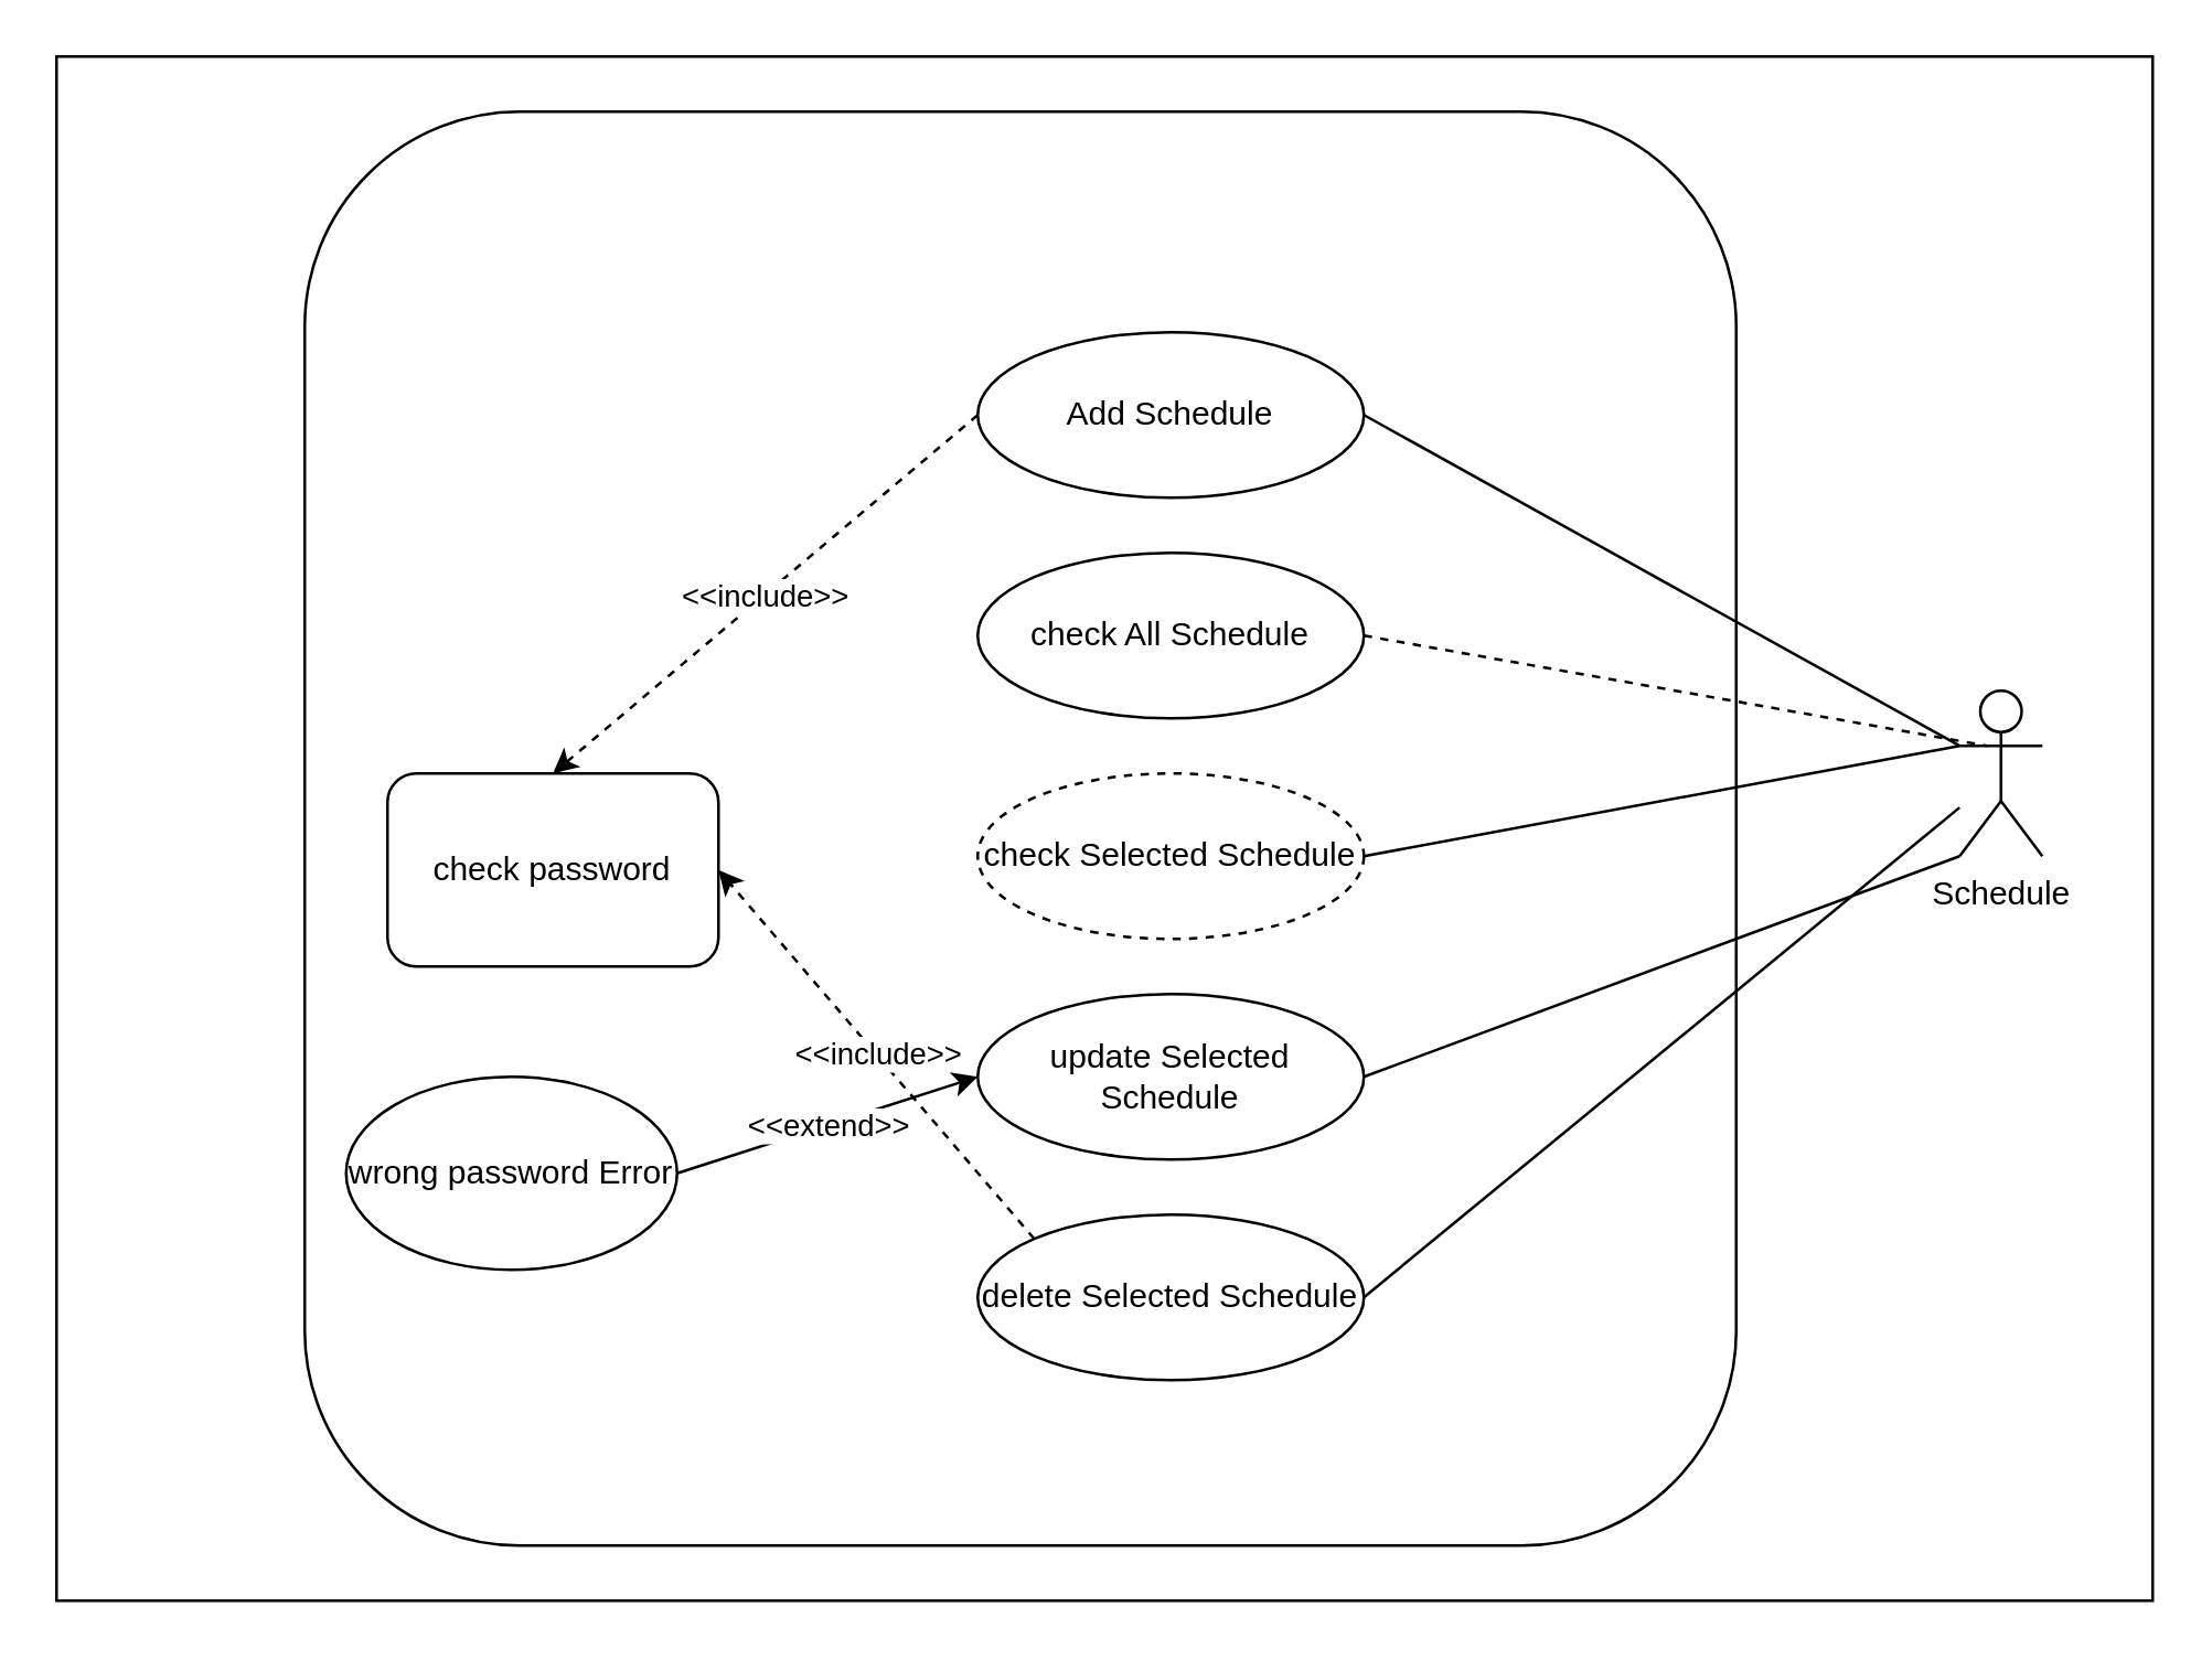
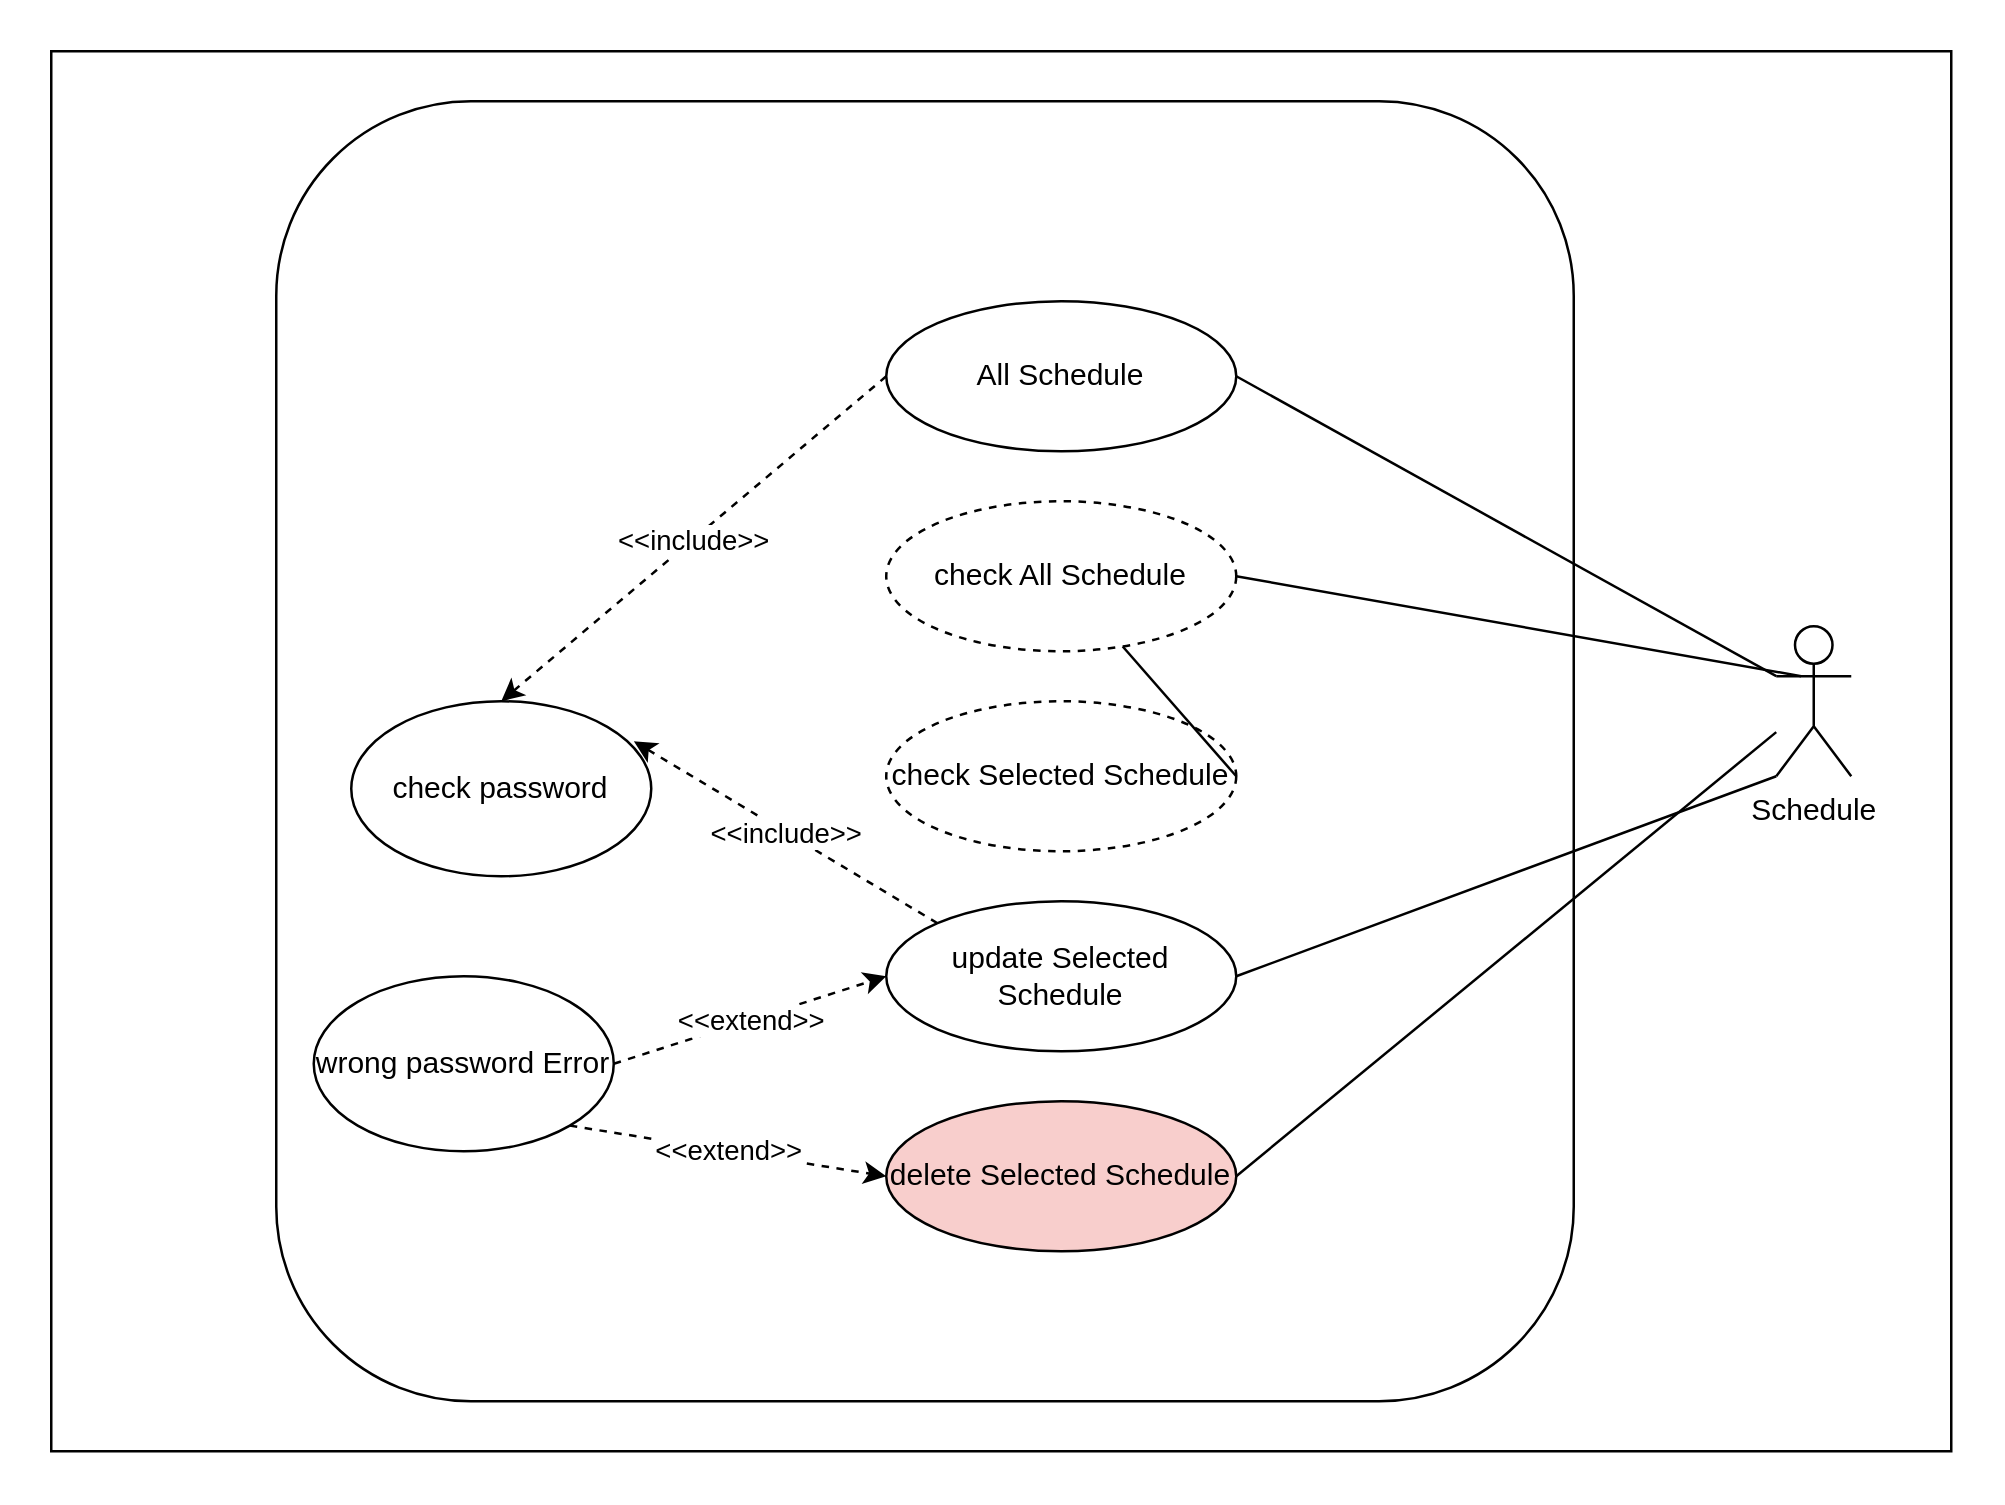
  <mxCell id="0" />
  <mxCell id="1" parent="0" />
  <mxCell id="2" value="" style="rounded=0;whiteSpace=wrap;html=1;" parent="1" vertex="1"><mxGeometry x="20" y="20" width="760" height="560" as="geometry" /></mxCell>
  <mxCell id="3" value="" style="rounded=1;whiteSpace=wrap;html=1;" parent="1" vertex="1"><mxGeometry x="110" y="40" width="519" height="520" as="geometry" /></mxCell>
- <mxCell id="4" value="check All Schedule" style="ellipse;whiteSpace=wrap;html=1;" parent="1" vertex="1"><mxGeometry x="354" y="200" width="140" height="60" as="geometry" /></mxCell>
+ <mxCell id="4" value="check All Schedule" style="ellipse;whiteSpace=wrap;html=1;dashed=1;" parent="1" vertex="1"><mxGeometry x="354" y="200" width="140" height="60" as="geometry" /></mxCell>
  <mxCell id="5" value="check Selected Schedule" style="ellipse;whiteSpace=wrap;html=1;dashed=1;" parent="1" vertex="1"><mxGeometry x="354" y="280" width="140" height="60" as="geometry" /></mxCell>
  <mxCell id="6" value="update Selected Schedule" style="ellipse;whiteSpace=wrap;html=1;" parent="1" vertex="1"><mxGeometry x="354" y="360" width="140" height="60" as="geometry" /></mxCell>
- <mxCell id="7" value="Add Schedule" style="ellipse;whiteSpace=wrap;html=1;" parent="1" vertex="1"><mxGeometry x="354" y="120" width="140" height="60" as="geometry" /></mxCell>
- <mxCell id="8" value="delete Selected Schedule" style="ellipse;whiteSpace=wrap;html=1;" parent="1" vertex="1"><mxGeometry x="354" y="440" width="140" height="60" as="geometry" /></mxCell>
+ <mxCell id="7" value="All Schedule" style="ellipse;whiteSpace=wrap;html=1;" parent="1" vertex="1"><mxGeometry x="354" y="120" width="140" height="60" as="geometry" /></mxCell>
+ <mxCell id="8" value="delete Selected Schedule" style="ellipse;whiteSpace=wrap;html=1;fillColor=#f8cecc;" parent="1" vertex="1"><mxGeometry x="354" y="440" width="140" height="60" as="geometry" /></mxCell>
  <mxCell id="9" value="Schedule" style="shape=umlActor;verticalLabelPosition=bottom;verticalAlign=top;html=1;outlineConnect=0;" parent="1" vertex="1"><mxGeometry x="710" y="250" width="30" height="60" as="geometry" /></mxCell>
  <mxCell id="10" value="" style="endArrow=none;html=1;rounded=0;entryX=0;entryY=0.333;entryDx=0;entryDy=0;entryPerimeter=0;exitX=1;exitY=0.5;exitDx=0;exitDy=0;" parent="1" source="7" target="9" edge="1"><mxGeometry width="50" height="50" relative="1" as="geometry"><mxPoint x="470" y="340" as="sourcePoint" /><mxPoint x="520" y="290" as="targetPoint" /></mxGeometry></mxCell>
- <mxCell id="11" value="" style="endArrow=none;html=1;rounded=0;exitX=1;exitY=0.5;exitDx=0;exitDy=0;entryX=0.333;entryY=0.333;entryDx=0;entryDy=0;entryPerimeter=0;dashed=1;" parent="1" source="4" target="9" edge="1"><mxGeometry width="50" height="50" relative="1" as="geometry"><mxPoint x="504" y="160" as="sourcePoint" /><mxPoint x="720" y="280" as="targetPoint" /></mxGeometry></mxCell>
- <mxCell id="12" value="" style="endArrow=none;html=1;rounded=0;exitX=1;exitY=0.5;exitDx=0;exitDy=0;entryX=0;entryY=0.333;entryDx=0;entryDy=0;entryPerimeter=0;" parent="1" source="5" target="9" edge="1"><mxGeometry width="50" height="50" relative="1" as="geometry"><mxPoint x="504" y="240" as="sourcePoint" /><mxPoint x="720" y="287" as="targetPoint" /></mxGeometry></mxCell>
+ <mxCell id="11" value="" style="endArrow=none;html=1;rounded=0;exitX=1;exitY=0.5;exitDx=0;exitDy=0;entryX=0.333;entryY=0.333;entryDx=0;entryDy=0;entryPerimeter=0;" parent="1" source="4" target="9" edge="1"><mxGeometry width="50" height="50" relative="1" as="geometry"><mxPoint x="504" y="160" as="sourcePoint" /><mxPoint x="720" y="280" as="targetPoint" /></mxGeometry></mxCell>
+ <mxCell id="12" value="" style="endArrow=none;html=1;rounded=0;exitX=1;exitY=0.5;exitDx=0;exitDy=0;" parent="1" source="5" target="4" edge="1"><mxGeometry width="50" height="50" relative="1" as="geometry"><mxPoint x="504" y="240" as="sourcePoint" /><mxPoint x="720" y="287" as="targetPoint" /></mxGeometry></mxCell>
  <mxCell id="13" value="" style="endArrow=none;html=1;rounded=0;exitX=1;exitY=0.5;exitDx=0;exitDy=0;entryX=0;entryY=1;entryDx=0;entryDy=0;entryPerimeter=0;" parent="1" target="9" edge="1"><mxGeometry width="50" height="50" relative="1" as="geometry"><mxPoint x="494" y="390" as="sourcePoint" /><mxPoint x="710" y="350" as="targetPoint" /></mxGeometry></mxCell>
  <mxCell id="14" value="" style="endArrow=none;html=1;rounded=0;exitX=1;exitY=0.5;exitDx=0;exitDy=0;" parent="1" target="9" edge="1"><mxGeometry width="50" height="50" relative="1" as="geometry"><mxPoint x="494" y="470" as="sourcePoint" /><mxPoint x="710" y="430" as="targetPoint" /></mxGeometry></mxCell>
- <mxCell id="15" value="check password" style="whiteSpace=wrap;html=1;rounded=1;" vertex="1" parent="1"><mxGeometry x="140" y="280" width="120" height="70" as="geometry" /></mxCell>
- <mxCell id="18" value="" style="endArrow=classic;html=1;rounded=0;dashed=1;exitX=0;exitY=0;exitDx=0;exitDy=0;entryX=1;entryY=0.5;entryDx=0;entryDy=0;" edge="1" parent="1" source="8" target="15"><mxGeometry x="0.141" y="-48" relative="1" as="geometry"><mxPoint x="354" y="475" as="sourcePoint" /><mxPoint x="260" y="340" as="targetPoint" /><Array as="points" /><mxPoint as="offset" /></mxGeometry></mxCell>
- <mxCell id="19" value="&amp;lt;&amp;lt;include&amp;gt;&amp;gt;" style="edgeLabel;resizable=0;html=1;;align=center;verticalAlign=middle;" connectable="0" vertex="1" parent="18"><mxGeometry relative="1" as="geometry" /></mxCell>
+ <mxCell id="15" value="check password" style="ellipse;whiteSpace=wrap;html=1;" vertex="1" parent="1"><mxGeometry x="140" y="280" width="120" height="70" as="geometry" /></mxCell>
+ <mxCell id="16" value="" style="endArrow=classic;html=1;rounded=0;dashed=1;exitX=0;exitY=0;exitDx=0;exitDy=0;entryX=0.942;entryY=0.229;entryDx=0;entryDy=0;entryPerimeter=0;" edge="1" parent="1" source="6" target="15"><mxGeometry x="0.141" y="-48" relative="1" as="geometry"><mxPoint x="272.292" y="310.003" as="sourcePoint" /><mxPoint x="127.71" y="348.334" as="targetPoint" /><Array as="points" /><mxPoint as="offset" /></mxGeometry></mxCell>
+ <mxCell id="17" value="&amp;lt;&amp;lt;include&amp;gt;&amp;gt;" style="edgeLabel;resizable=0;html=1;;align=center;verticalAlign=middle;" connectable="0" vertex="1" parent="16"><mxGeometry relative="1" as="geometry" /></mxCell>
  <mxCell id="20" value="wrong password Error" style="ellipse;whiteSpace=wrap;html=1;" vertex="1" parent="1"><mxGeometry x="125" y="390" width="120" height="70" as="geometry" /></mxCell>
- <mxCell id="23" value="" style="endArrow=classic;html=1;rounded=0;dashed=0;entryX=0;entryY=0.5;entryDx=0;entryDy=0;exitX=1;exitY=0.5;exitDx=0;exitDy=0;" edge="1" parent="1" source="20" target="6"><mxGeometry x="0.141" y="-48" relative="1" as="geometry"><mxPoint x="170" y="370" as="sourcePoint" /><mxPoint x="282" y="390" as="targetPoint" /><Array as="points" /><mxPoint as="offset" /></mxGeometry></mxCell>
+ <mxCell id="21" value="" style="endArrow=classic;html=1;rounded=0;dashed=1;exitX=1;exitY=1;exitDx=0;exitDy=0;entryX=0;entryY=0.5;entryDx=0;entryDy=0;" edge="1" parent="1" source="20" target="8"><mxGeometry x="0.141" y="-48" relative="1" as="geometry"><mxPoint x="230" y="520" as="sourcePoint" /><mxPoint x="324" y="340" as="targetPoint" /><Array as="points" /><mxPoint as="offset" /></mxGeometry></mxCell>
+ <mxCell id="22" value="&amp;lt;&amp;lt;extend&amp;gt;&amp;gt;" style="edgeLabel;resizable=0;html=1;;align=center;verticalAlign=middle;" connectable="0" vertex="1" parent="21"><mxGeometry relative="1" as="geometry" /></mxCell>
+ <mxCell id="23" value="" style="endArrow=classic;html=1;rounded=0;dashed=1;entryX=0;entryY=0.5;entryDx=0;entryDy=0;exitX=1;exitY=0.5;exitDx=0;exitDy=0;" edge="1" parent="1" source="20" target="6"><mxGeometry x="0.141" y="-48" relative="1" as="geometry"><mxPoint x="170" y="370" as="sourcePoint" /><mxPoint x="282" y="390" as="targetPoint" /><Array as="points" /><mxPoint as="offset" /></mxGeometry></mxCell>
  <mxCell id="24" value="&amp;lt;&amp;lt;extend&amp;gt;&amp;gt;" style="edgeLabel;resizable=0;html=1;;align=center;verticalAlign=middle;" connectable="0" vertex="1" parent="23"><mxGeometry relative="1" as="geometry" /></mxCell>
  <mxCell id="25" value="" style="endArrow=classic;html=1;rounded=0;dashed=1;exitX=0;exitY=0.5;exitDx=0;exitDy=0;entryX=0.5;entryY=0;entryDx=0;entryDy=0;" edge="1" parent="1" source="7" target="15"><mxGeometry x="0.141" y="-48" relative="1" as="geometry"><mxPoint x="325" y="116" as="sourcePoint" /><mxPoint x="210" y="250" as="targetPoint" /><Array as="points" /><mxPoint as="offset" /></mxGeometry></mxCell>
  <mxCell id="26" value="&amp;lt;&amp;lt;include&amp;gt;&amp;gt;" style="edgeLabel;resizable=0;html=1;;align=center;verticalAlign=middle;" connectable="0" vertex="1" parent="25"><mxGeometry relative="1" as="geometry" /></mxCell>
